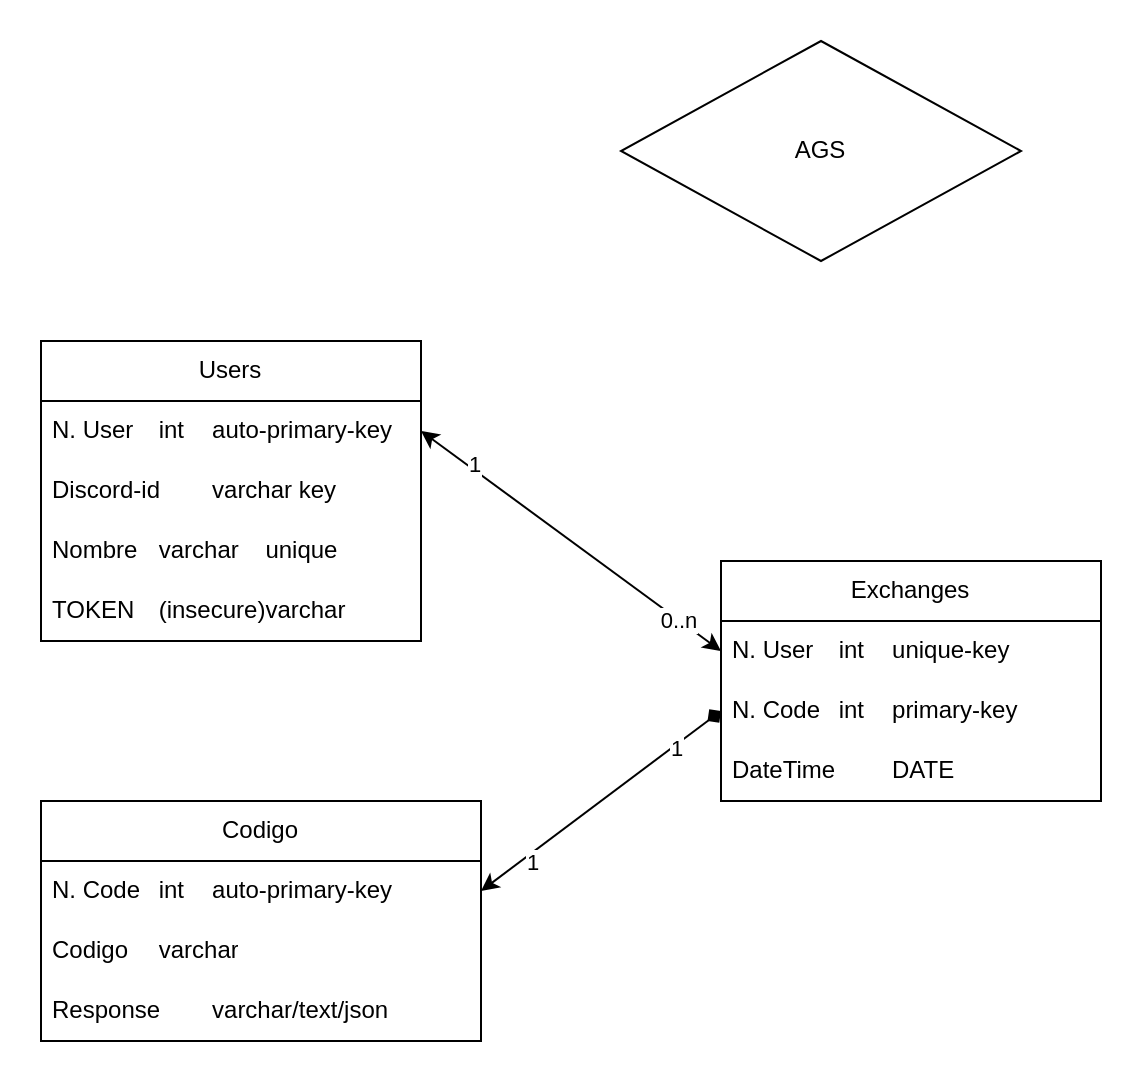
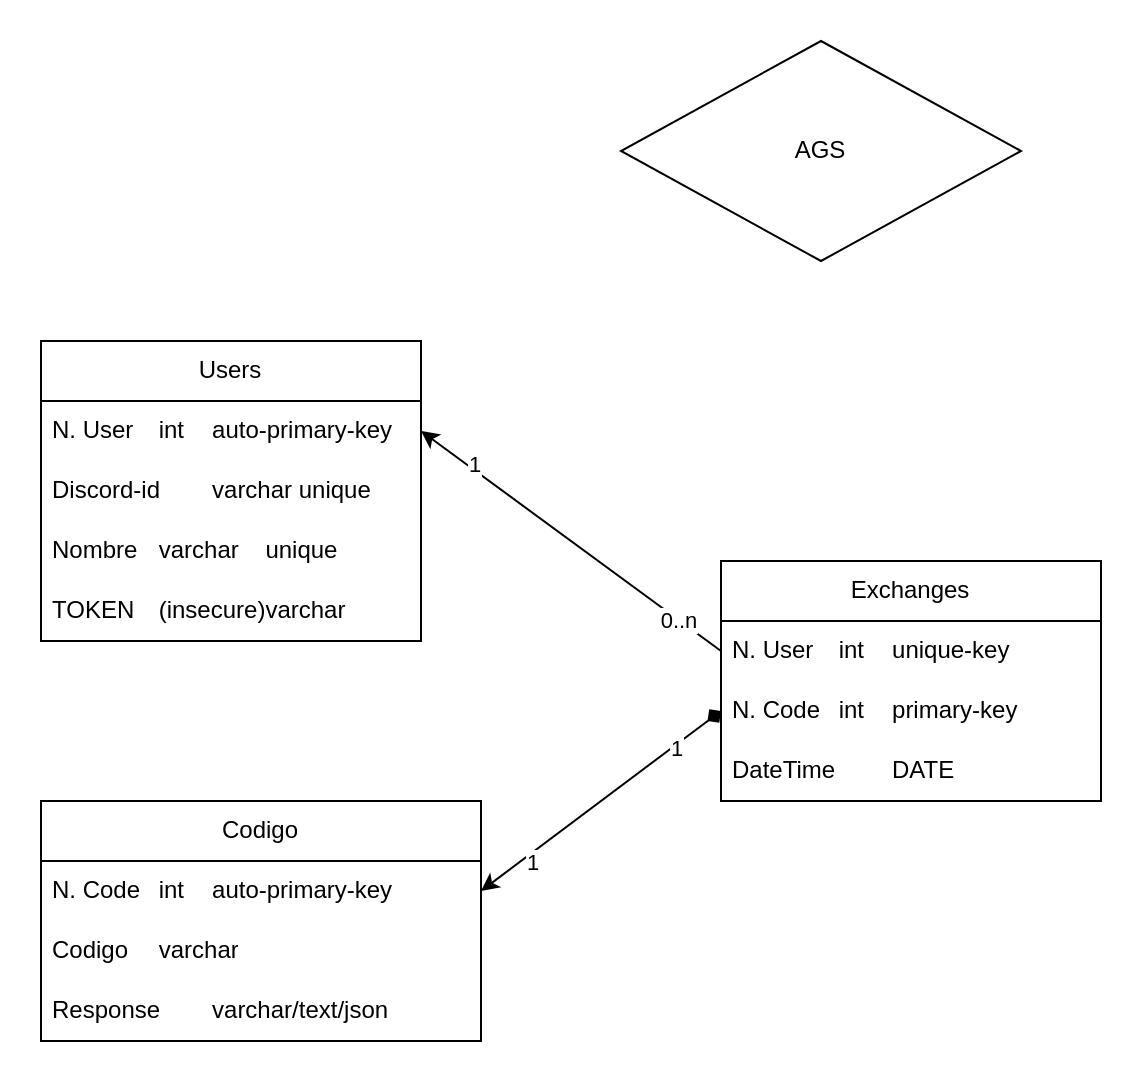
  <mxCell id="0" />
  <mxCell id="1" parent="0" />
  <mxCell id="2" value="Users" style="swimlane;fontStyle=0;childLayout=stackLayout;horizontal=1;startSize=30;horizontalStack=0;resizeParent=1;resizeParentMax=0;resizeLast=0;collapsible=1;marginBottom=0;whiteSpace=wrap;html=1;" vertex="1" parent="1"><mxGeometry x="20" y="170" width="190" height="150" as="geometry" /></mxCell>
  <mxCell id="3" value="N. User&lt;span style=&quot;white-space: pre;&quot;&gt;&#09;&lt;/span&gt;int&lt;span style=&quot;white-space: pre;&quot;&gt;&#09;&lt;/span&gt;auto-primary-key" style="text;strokeColor=none;fillColor=none;align=left;verticalAlign=middle;spacingLeft=4;spacingRight=4;overflow=hidden;points=[[0,0.5],[1,0.5]];portConstraint=eastwest;rotatable=0;whiteSpace=wrap;html=1;" vertex="1" parent="2"><mxGeometry y="30" width="190" height="30" as="geometry" /></mxCell>
- <mxCell id="4" value="Discord-id&lt;span style=&quot;white-space: pre;&quot;&gt;&#09;&lt;/span&gt;varchar key" style="text;strokeColor=none;fillColor=none;align=left;verticalAlign=middle;spacingLeft=4;spacingRight=4;overflow=hidden;points=[[0,0.5],[1,0.5]];portConstraint=eastwest;rotatable=0;whiteSpace=wrap;html=1;" vertex="1" parent="2"><mxGeometry y="60" width="190" height="30" as="geometry" /></mxCell>
+ <mxCell id="4" value="Discord-id&lt;span style=&quot;white-space: pre;&quot;&gt;&#09;&lt;/span&gt;varchar unique" style="text;strokeColor=none;fillColor=none;align=left;verticalAlign=middle;spacingLeft=4;spacingRight=4;overflow=hidden;points=[[0,0.5],[1,0.5]];portConstraint=eastwest;rotatable=0;whiteSpace=wrap;html=1;" vertex="1" parent="2"><mxGeometry y="60" width="190" height="30" as="geometry" /></mxCell>
  <mxCell id="5" value="Nombre&lt;span style=&quot;white-space: pre;&quot;&gt;&#09;&lt;/span&gt;varchar&lt;span style=&quot;white-space: pre;&quot;&gt;&#09;&lt;/span&gt;unique" style="text;strokeColor=none;fillColor=none;align=left;verticalAlign=middle;spacingLeft=4;spacingRight=4;overflow=hidden;points=[[0,0.5],[1,0.5]];portConstraint=eastwest;rotatable=0;whiteSpace=wrap;html=1;" vertex="1" parent="2"><mxGeometry y="90" width="190" height="30" as="geometry" /></mxCell>
  <mxCell id="6" value="TOKEN&lt;span style=&quot;white-space: pre;&quot;&gt;&#09;&lt;/span&gt;(insecure)varchar" style="text;strokeColor=none;fillColor=none;align=left;verticalAlign=middle;spacingLeft=4;spacingRight=4;overflow=hidden;points=[[0,0.5],[1,0.5]];portConstraint=eastwest;rotatable=0;whiteSpace=wrap;html=1;" vertex="1" parent="2"><mxGeometry y="120" width="190" height="30" as="geometry" /></mxCell>
  <mxCell id="7" value="Codigo" style="swimlane;fontStyle=0;childLayout=stackLayout;horizontal=1;startSize=30;horizontalStack=0;resizeParent=1;resizeParentMax=0;resizeLast=0;collapsible=1;marginBottom=0;whiteSpace=wrap;html=1;" vertex="1" parent="1"><mxGeometry x="20" y="400" width="220" height="120" as="geometry" /></mxCell>
  <mxCell id="8" value="N. Code&lt;span style=&quot;white-space: pre;&quot;&gt;&#09;&lt;/span&gt;int&lt;span style=&quot;white-space: pre;&quot;&gt;&#09;&lt;/span&gt;auto-primary-key" style="text;strokeColor=none;fillColor=none;align=left;verticalAlign=middle;spacingLeft=4;spacingRight=4;overflow=hidden;points=[[0,0.5],[1,0.5]];portConstraint=eastwest;rotatable=0;whiteSpace=wrap;html=1;" vertex="1" parent="7"><mxGeometry y="30" width="220" height="30" as="geometry" /></mxCell>
  <mxCell id="9" value="Codigo&lt;span style=&quot;white-space: pre;&quot;&gt;&#09;&lt;/span&gt;varchar" style="text;strokeColor=none;fillColor=none;align=left;verticalAlign=middle;spacingLeft=4;spacingRight=4;overflow=hidden;points=[[0,0.5],[1,0.5]];portConstraint=eastwest;rotatable=0;whiteSpace=wrap;html=1;" vertex="1" parent="7"><mxGeometry y="60" width="220" height="30" as="geometry" /></mxCell>
  <mxCell id="10" value="Response&lt;span style=&quot;white-space: pre;&quot;&gt;&#09;&lt;/span&gt;varchar/text/json" style="text;strokeColor=none;fillColor=none;align=left;verticalAlign=middle;spacingLeft=4;spacingRight=4;overflow=hidden;points=[[0,0.5],[1,0.5]];portConstraint=eastwest;rotatable=0;whiteSpace=wrap;html=1;" vertex="1" parent="7"><mxGeometry y="90" width="220" height="30" as="geometry" /></mxCell>
  <mxCell id="11" value="AGS" style="rhombus;whiteSpace=wrap;html=1;" vertex="1" parent="1"><mxGeometry x="310" y="20" width="200" height="110" as="geometry" /></mxCell>
  <mxCell id="12" value="Exchanges" style="swimlane;fontStyle=0;childLayout=stackLayout;horizontal=1;startSize=30;horizontalStack=0;resizeParent=1;resizeParentMax=0;resizeLast=0;collapsible=1;marginBottom=0;whiteSpace=wrap;html=1;" vertex="1" parent="1"><mxGeometry x="360" y="280" width="190" height="120" as="geometry" /></mxCell>
  <mxCell id="13" value="N. User&lt;span style=&quot;white-space: pre;&quot;&gt;&#09;&lt;/span&gt;int&lt;span style=&quot;white-space: pre;&quot;&gt;&#09;&lt;/span&gt;unique-key" style="text;strokeColor=none;fillColor=none;align=left;verticalAlign=middle;spacingLeft=4;spacingRight=4;overflow=hidden;points=[[0,0.5],[1,0.5]];portConstraint=eastwest;rotatable=0;whiteSpace=wrap;html=1;" vertex="1" parent="12"><mxGeometry y="30" width="190" height="30" as="geometry" /></mxCell>
  <mxCell id="14" value="N. Code&lt;span style=&quot;white-space: pre;&quot;&gt;&#09;&lt;/span&gt;int&lt;span style=&quot;white-space: pre;&quot;&gt;&#09;&lt;/span&gt;primary-key" style="text;strokeColor=none;fillColor=none;align=left;verticalAlign=middle;spacingLeft=4;spacingRight=4;overflow=hidden;points=[[0,0.5],[1,0.5]];portConstraint=eastwest;rotatable=0;whiteSpace=wrap;html=1;" vertex="1" parent="12"><mxGeometry y="60" width="190" height="30" as="geometry" /></mxCell>
  <mxCell id="15" value="DateTime&lt;span style=&quot;white-space: pre;&quot;&gt;&#09;&lt;/span&gt;&lt;span style=&quot;white-space: pre;&quot;&gt;&#09;&lt;/span&gt;DATE" style="text;strokeColor=none;fillColor=none;align=left;verticalAlign=middle;spacingLeft=4;spacingRight=4;overflow=hidden;points=[[0,0.5],[1,0.5]];portConstraint=eastwest;rotatable=0;whiteSpace=wrap;html=1;" vertex="1" parent="12"><mxGeometry y="90" width="190" height="30" as="geometry" /></mxCell>
- <mxCell id="16" value="" style="endArrow=classic;startArrow=classic;html=1;exitX=1;exitY=0.5;exitDx=0;exitDy=0;entryX=0;entryY=0.5;entryDx=0;entryDy=0;" edge="1" parent="1" source="3" target="13"><mxGeometry width="50" height="50" relative="1" as="geometry"><mxPoint x="290" y="240" as="sourcePoint" /><mxPoint x="340" y="190" as="targetPoint" /></mxGeometry></mxCell>
+ <mxCell id="16" value="" style="endArrow=none;startArrow=classic;html=1;exitX=1;exitY=0.5;exitDx=0;exitDy=0;entryX=0;entryY=0.5;entryDx=0;entryDy=0;" edge="1" parent="1" source="3" target="13"><mxGeometry width="50" height="50" relative="1" as="geometry"><mxPoint x="290" y="240" as="sourcePoint" /><mxPoint x="340" y="190" as="targetPoint" /></mxGeometry></mxCell>
  <mxCell id="17" value="1" style="edgeLabel;html=1;align=center;verticalAlign=middle;resizable=0;points=[];" vertex="1" connectable="0" parent="16"><mxGeometry x="-0.673" y="2" relative="1" as="geometry"><mxPoint x="1" as="offset" /></mxGeometry></mxCell>
  <mxCell id="18" value="0..n" style="edgeLabel;html=1;align=center;verticalAlign=middle;resizable=0;points=[];" vertex="1" connectable="0" parent="16"><mxGeometry x="0.708" relative="1" as="geometry"><mxPoint as="offset" /></mxGeometry></mxCell>
  <mxCell id="19" value="" style="endArrow=diamond;startArrow=classic;html=1;entryX=0;entryY=0.5;entryDx=0;entryDy=0;exitX=1;exitY=0.5;exitDx=0;exitDy=0;" edge="1" parent="1" source="8" target="14"><mxGeometry width="50" height="50" relative="1" as="geometry"><mxPoint x="190" y="410" as="sourcePoint" /><mxPoint x="240" y="360" as="targetPoint" /></mxGeometry></mxCell>
  <mxCell id="20" value="1" style="edgeLabel;html=1;align=center;verticalAlign=middle;resizable=0;points=[];" vertex="1" connectable="0" parent="19"><mxGeometry x="0.601" y="-1" relative="1" as="geometry"><mxPoint x="1" as="offset" /></mxGeometry></mxCell>
  <mxCell id="21" value="1" style="edgeLabel;html=1;align=center;verticalAlign=middle;resizable=0;points=[];" vertex="1" connectable="0" parent="19"><mxGeometry x="-0.619" y="-4" relative="1" as="geometry"><mxPoint as="offset" /></mxGeometry></mxCell>
